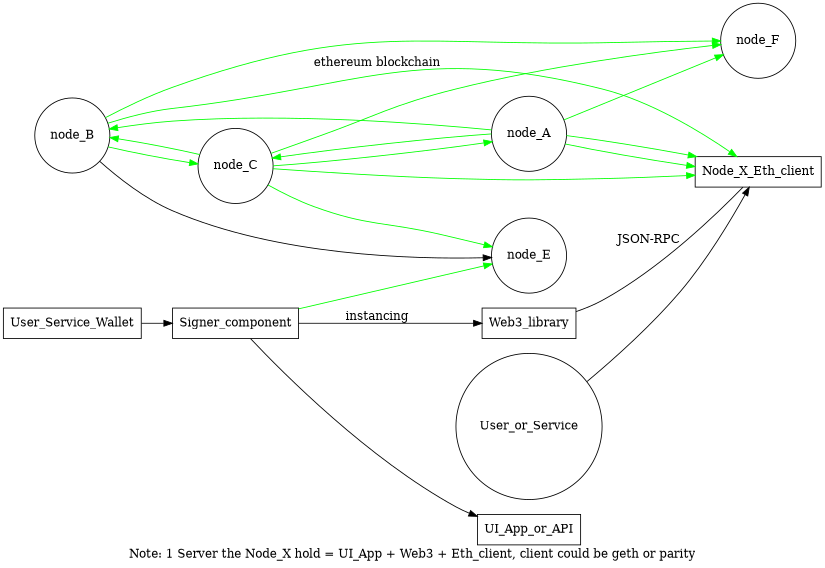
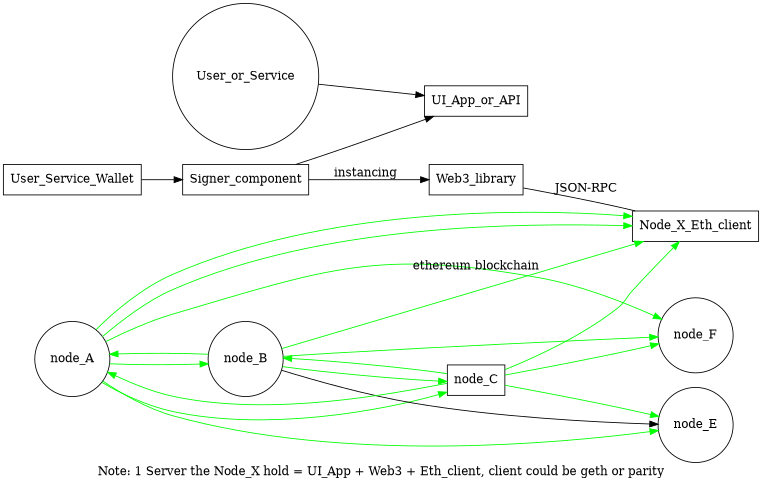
  digraph {
    label="Note: 1 Server the Node_X hold = UI_App + Web3 + Eth_client, client could be geth or parity"
    rankdir=LR
    node [shape=circle]
    edge [color=green]
    User_or_Service
    UI_App_or_API [shape=box]
    Web3_library [shape=box]
    User_Service_Wallet [shape=box]
    Signer_component [shape=box]
    Node_X_Eth_client [shape=box]
    node_A
    node_B
-   node_C
+   node_C [shape=box]
    node_E
    node_F
    subgraph sub_1 {
      User_or_Service
      UI_App_or_API
      Web3_library
      User_Service_Wallet
      Signer_component
      Node_X_Eth_client
    }
-   User_or_Service -> Node_X_Eth_client [color=""]
+   User_or_Service -> UI_App_or_API [color=""]
    Web3_library -> Node_X_Eth_client [arrowhead=none label="JSON-RPC" color=""]
    User_Service_Wallet -> Signer_component [color=""]
    Signer_component -> UI_App_or_API [color=""]
    Signer_component -> Web3_library [label=instancing color=""]
    node_A -> Node_X_Eth_client
    node_A -> Node_X_Eth_client
    node_A -> node_B
    node_A -> node_C
-   Signer_component -> node_E
+   node_A -> node_E
    node_A -> node_F
    node_B -> Node_X_Eth_client [label="ethereum blockchain"]
+   node_B -> node_A
    node_B -> node_C
    node_B -> node_E [color=black]
    node_B -> node_F
    node_C -> Node_X_Eth_client
    node_C -> node_A
    node_C -> node_B
    node_C -> node_E
    node_C -> node_F
  }
